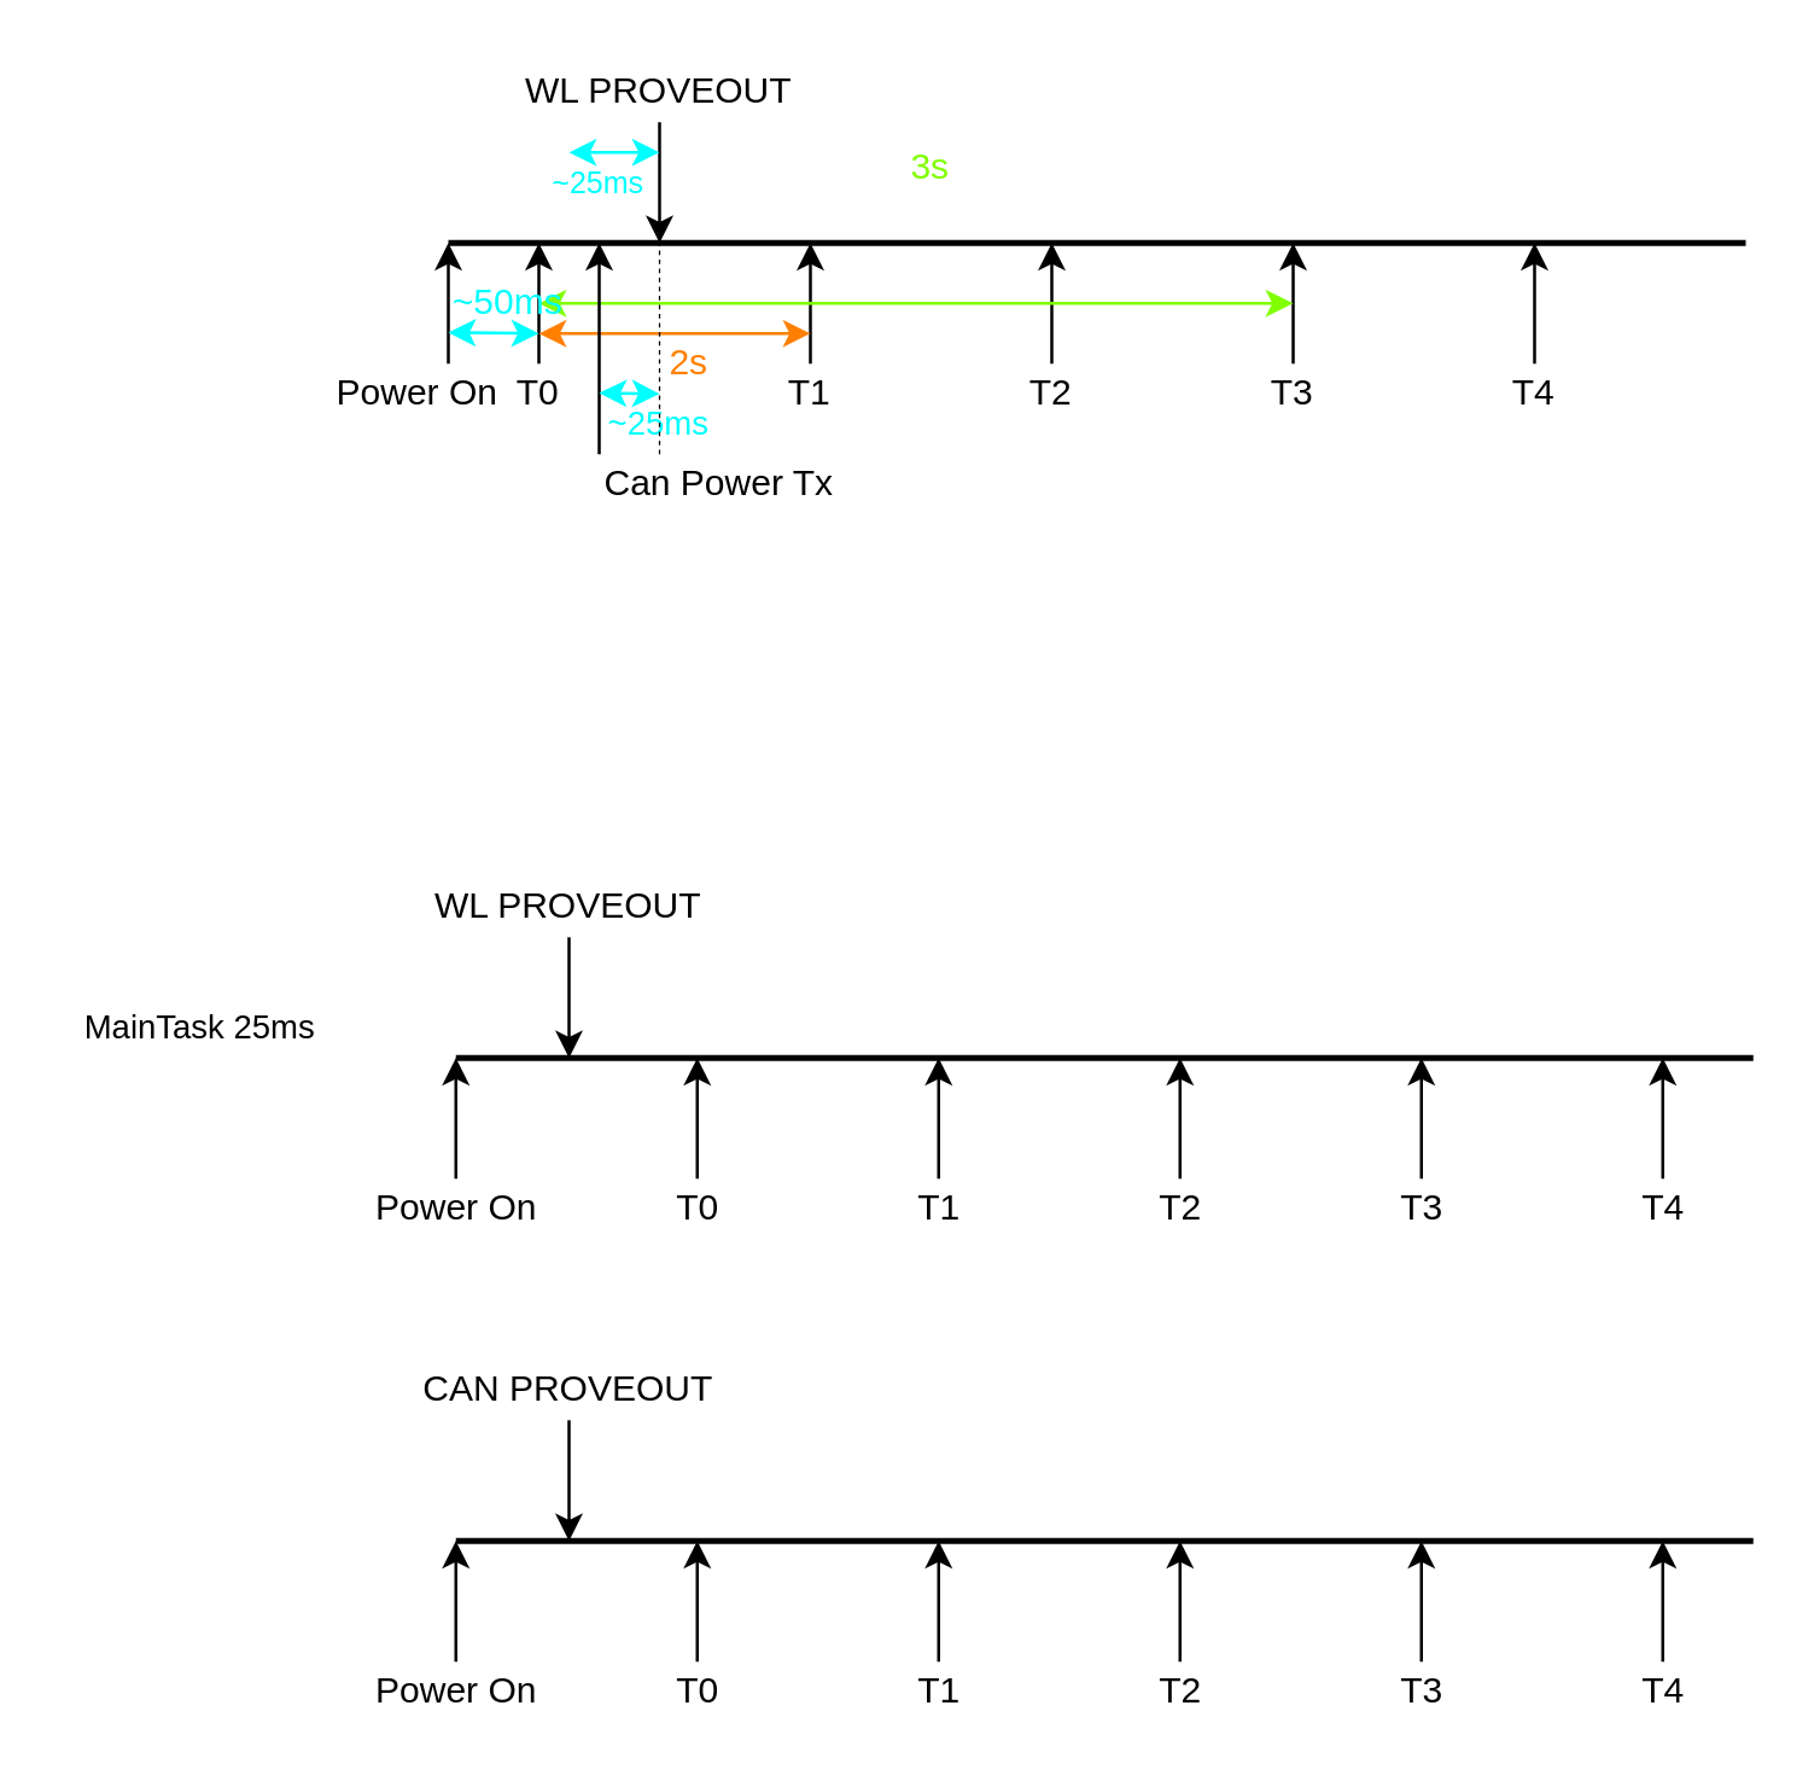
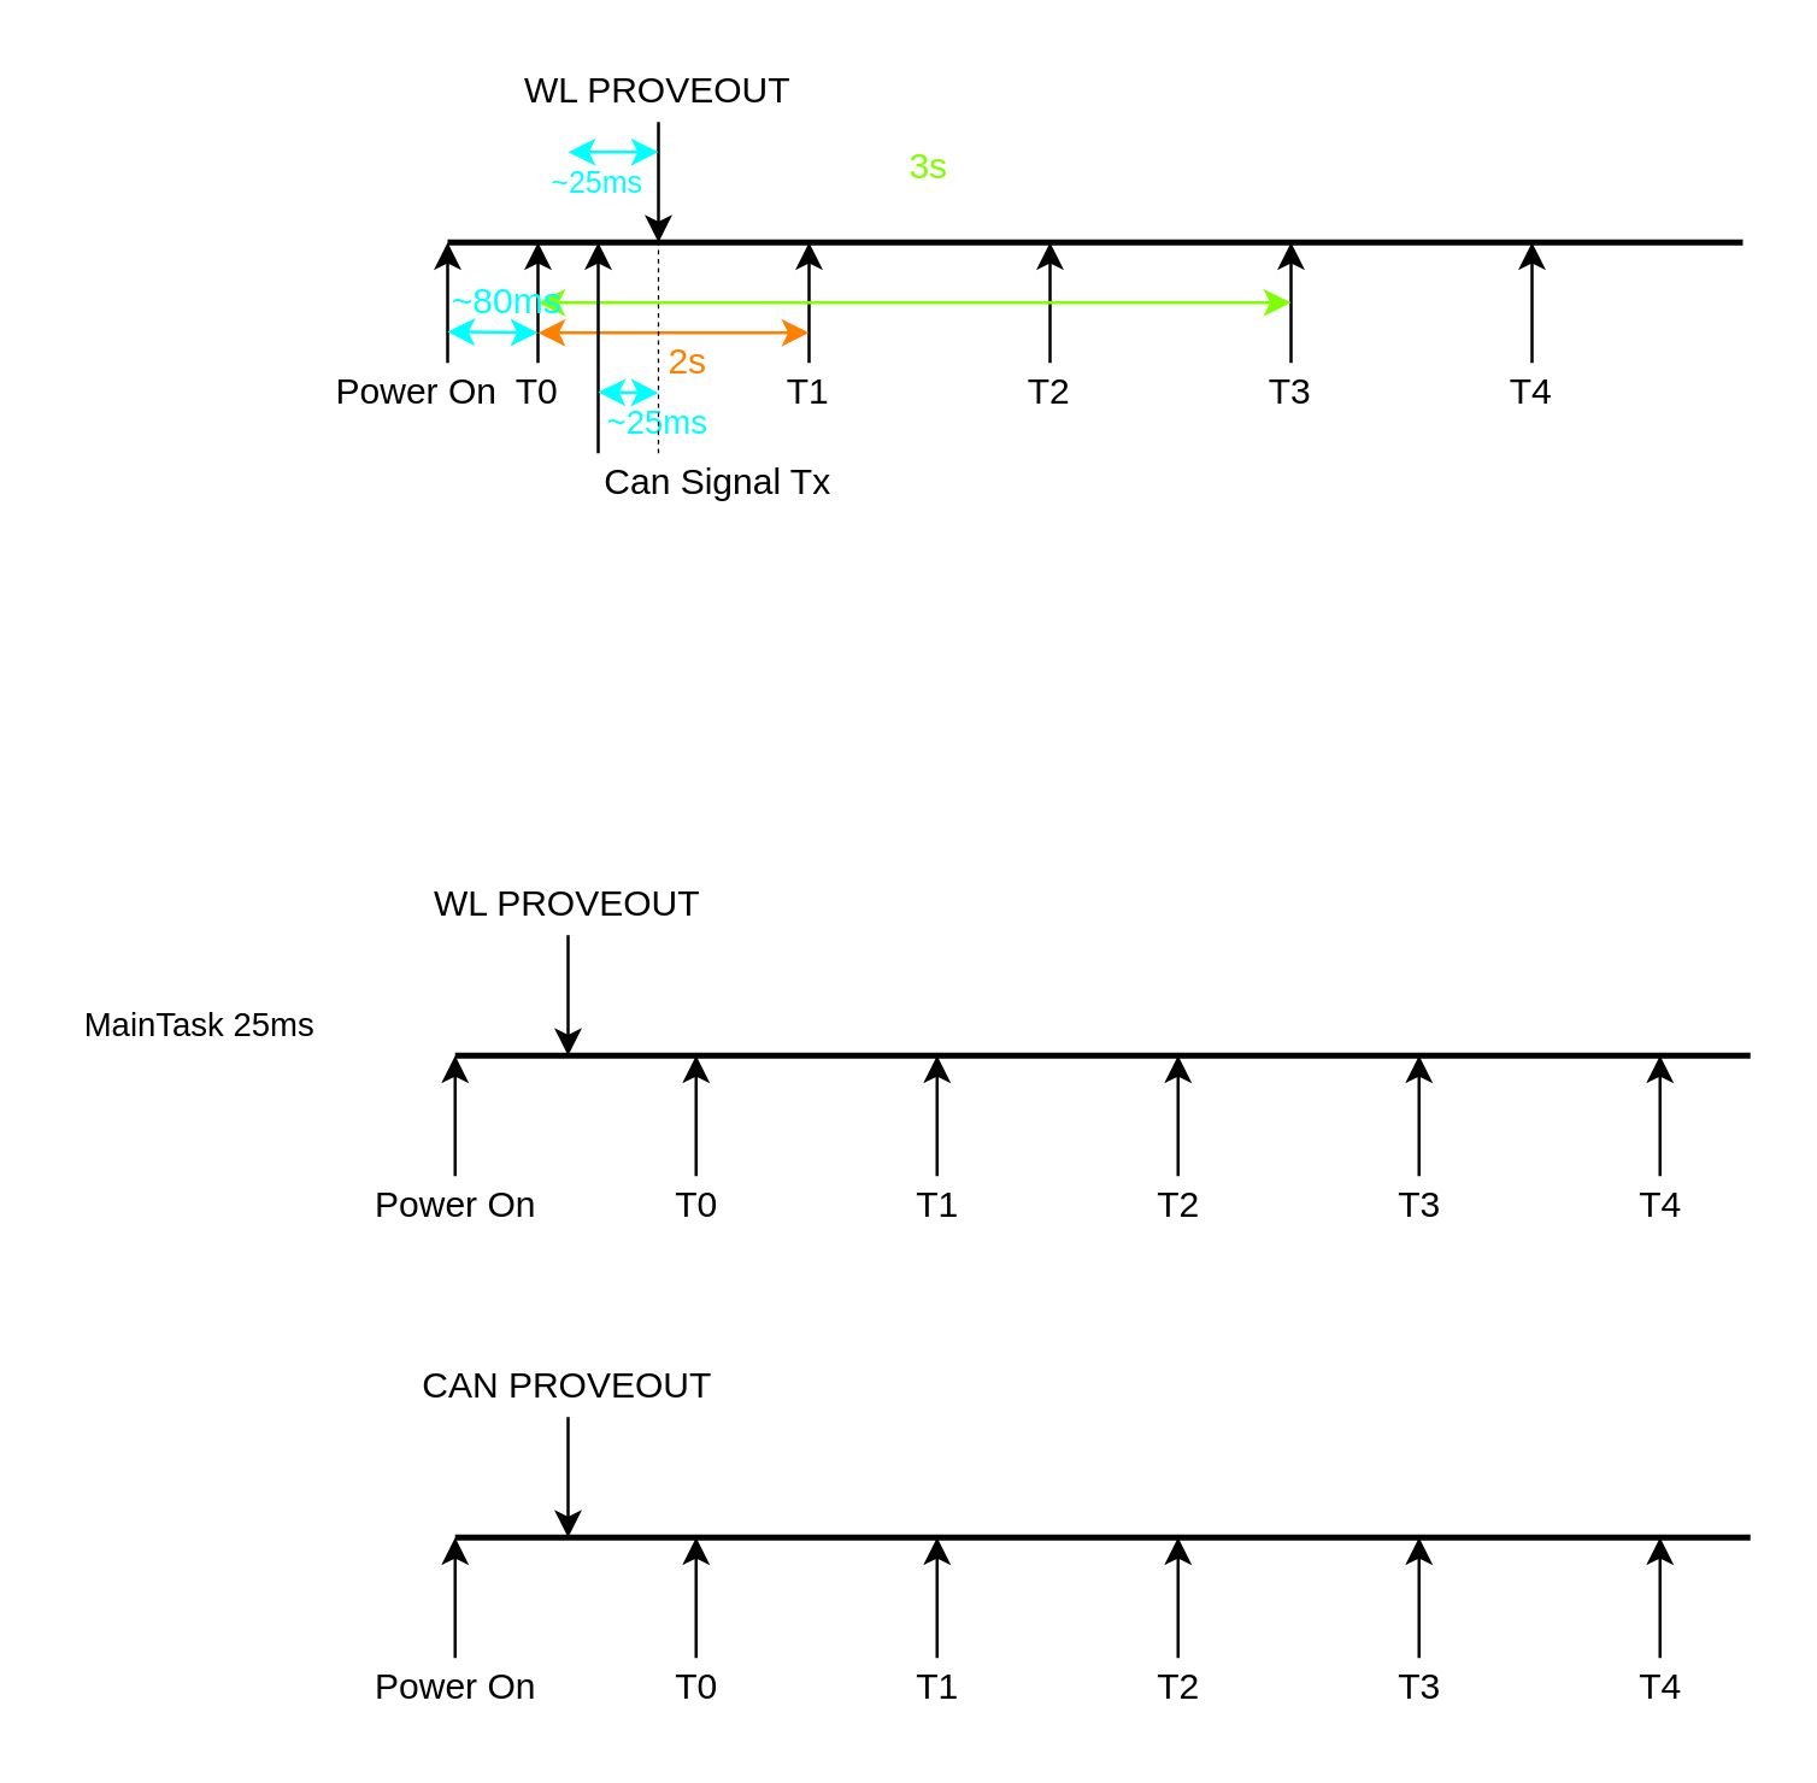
  <mxCell id="0" />
  <mxCell id="1" parent="0" />
  <mxCell id="2" value="" style="endArrow=none;html=1;strokeWidth=2;" parent="1" edge="1"><mxGeometry width="50" height="50" relative="1" as="geometry"><mxPoint x="148" y="80" as="sourcePoint" /><mxPoint x="578" y="80" as="targetPoint" /></mxGeometry></mxCell>
  <mxCell id="3" value="" style="endArrow=classic;html=1;" parent="1" edge="1"><mxGeometry width="50" height="50" relative="1" as="geometry"><mxPoint x="148" y="120" as="sourcePoint" /><mxPoint x="148" y="80" as="targetPoint" /></mxGeometry></mxCell>
  <mxCell id="4" value="Power On" style="text;html=1;strokeColor=none;fillColor=none;align=center;verticalAlign=middle;whiteSpace=wrap;rounded=0;" parent="1" vertex="1"><mxGeometry x="108" y="120" width="60" height="20" as="geometry" /></mxCell>
  <mxCell id="5" value="" style="endArrow=classic;html=1;" parent="1" edge="1"><mxGeometry width="50" height="50" relative="1" as="geometry"><mxPoint x="218" y="40" as="sourcePoint" /><mxPoint x="218" y="80" as="targetPoint" /></mxGeometry></mxCell>
  <mxCell id="6" value="" style="endArrow=classic;html=1;" parent="1" edge="1"><mxGeometry width="50" height="50" relative="1" as="geometry"><mxPoint x="178" y="120" as="sourcePoint" /><mxPoint x="178" y="80" as="targetPoint" /></mxGeometry></mxCell>
  <mxCell id="7" value="" style="endArrow=classic;html=1;" parent="1" edge="1"><mxGeometry width="50" height="50" relative="1" as="geometry"><mxPoint x="268" y="120" as="sourcePoint" /><mxPoint x="268" y="80" as="targetPoint" /></mxGeometry></mxCell>
  <mxCell id="8" value="" style="endArrow=classic;html=1;" parent="1" edge="1"><mxGeometry width="50" height="50" relative="1" as="geometry"><mxPoint x="348" y="120" as="sourcePoint" /><mxPoint x="348" y="80" as="targetPoint" /></mxGeometry></mxCell>
  <mxCell id="9" value="" style="endArrow=classic;html=1;" parent="1" edge="1"><mxGeometry width="50" height="50" relative="1" as="geometry"><mxPoint x="428" y="120" as="sourcePoint" /><mxPoint x="428" y="80" as="targetPoint" /></mxGeometry></mxCell>
  <mxCell id="10" value="" style="endArrow=classic;html=1;" parent="1" edge="1"><mxGeometry width="50" height="50" relative="1" as="geometry"><mxPoint x="508" y="120" as="sourcePoint" /><mxPoint x="508" y="80" as="targetPoint" /></mxGeometry></mxCell>
  <mxCell id="11" value="T0" style="text;html=1;strokeColor=none;fillColor=none;align=center;verticalAlign=middle;whiteSpace=wrap;rounded=0;" parent="1" vertex="1"><mxGeometry x="158" y="120" width="40" height="20" as="geometry" /></mxCell>
  <mxCell id="12" value="T1" style="text;html=1;strokeColor=none;fillColor=none;align=center;verticalAlign=middle;whiteSpace=wrap;rounded=0;" parent="1" vertex="1"><mxGeometry x="248" y="120" width="40" height="20" as="geometry" /></mxCell>
  <mxCell id="13" value="T2" style="text;html=1;strokeColor=none;fillColor=none;align=center;verticalAlign=middle;whiteSpace=wrap;rounded=0;" parent="1" vertex="1"><mxGeometry x="328" y="120" width="40" height="20" as="geometry" /></mxCell>
  <mxCell id="14" value="T3" style="text;html=1;strokeColor=none;fillColor=none;align=center;verticalAlign=middle;whiteSpace=wrap;rounded=0;" parent="1" vertex="1"><mxGeometry x="408" y="120" width="40" height="20" as="geometry" /></mxCell>
  <mxCell id="15" value="T4" style="text;html=1;strokeColor=none;fillColor=none;align=center;verticalAlign=middle;whiteSpace=wrap;rounded=0;" parent="1" vertex="1"><mxGeometry x="488" y="120" width="40" height="20" as="geometry" /></mxCell>
  <mxCell id="16" value="" style="endArrow=classic;startArrow=classic;html=1;strokeColor=#FF8000;exitX=0.75;exitY=1;exitDx=0;exitDy=0;" parent="1" edge="1" source="22"><mxGeometry width="50" height="50" relative="1" as="geometry"><mxPoint x="188" y="110" as="sourcePoint" /><mxPoint x="268" y="110" as="targetPoint" /></mxGeometry></mxCell>
  <mxCell id="17" value="&lt;font color=&quot;#ff8000&quot;&gt;2s&lt;/font&gt;" style="text;html=1;strokeColor=none;fillColor=none;align=center;verticalAlign=middle;whiteSpace=wrap;rounded=0;" parent="1" vertex="1"><mxGeometry x="208" y="110" width="40" height="20" as="geometry" /></mxCell>
  <mxCell id="18" value="" style="endArrow=classic;startArrow=classic;html=1;strokeColor=#80FF00;exitX=0.75;exitY=0.5;exitDx=0;exitDy=0;exitPerimeter=0;" parent="1" edge="1" source="22"><mxGeometry width="50" height="50" relative="1" as="geometry"><mxPoint x="188" y="100" as="sourcePoint" /><mxPoint x="428" y="100" as="targetPoint" /></mxGeometry></mxCell>
  <mxCell id="19" value="&lt;font color=&quot;#80ff00&quot;&gt;3s&lt;/font&gt;" style="text;html=1;strokeColor=none;fillColor=none;align=center;verticalAlign=middle;whiteSpace=wrap;rounded=0;" parent="1" vertex="1"><mxGeometry x="288" y="45" width="40" height="20" as="geometry" /></mxCell>
  <mxCell id="20" value="WL PROVEOUT" style="text;html=1;strokeColor=none;fillColor=none;align=center;verticalAlign=middle;whiteSpace=wrap;rounded=0;" parent="1" vertex="1"><mxGeometry x="168" y="20" width="100" height="20" as="geometry" /></mxCell>
  <mxCell id="21" value="" style="endArrow=classic;startArrow=classic;html=1;strokeWidth=1;strokeColor=#00FFFF;entryX=0.75;entryY=1;entryDx=0;entryDy=0;" parent="1" target="22" edge="1"><mxGeometry width="50" height="50" relative="1" as="geometry"><mxPoint x="148" y="109.66" as="sourcePoint" /><mxPoint x="168" y="110" as="targetPoint" /></mxGeometry></mxCell>
- <mxCell id="22" value="&lt;font color=&quot;#00ffff&quot;&gt;~50ms&lt;/font&gt;" style="text;html=1;strokeColor=none;fillColor=none;align=center;verticalAlign=middle;whiteSpace=wrap;rounded=0;" parent="1" vertex="1"><mxGeometry x="148" y="90" width="40" height="20" as="geometry" /></mxCell>
+ <mxCell id="22" value="&lt;font color=&quot;#00ffff&quot;&gt;~80ms&lt;/font&gt;" style="text;html=1;strokeColor=none;fillColor=none;align=center;verticalAlign=middle;whiteSpace=wrap;rounded=0;" parent="1" vertex="1"><mxGeometry x="148" y="90" width="40" height="20" as="geometry" /></mxCell>
  <mxCell id="23" value="" style="endArrow=classic;startArrow=classic;html=1;strokeColor=#00FFFF;strokeWidth=1;entryX=1;entryY=0;entryDx=0;entryDy=0;" parent="1" target="24" edge="1"><mxGeometry width="50" height="50" relative="1" as="geometry"><mxPoint x="188" y="50" as="sourcePoint" /><mxPoint x="218" y="50" as="targetPoint" /></mxGeometry></mxCell>
  <mxCell id="24" value="&lt;font color=&quot;#00ffff&quot; style=&quot;font-size: 10px&quot;&gt;~25ms&lt;/font&gt;" style="text;html=1;strokeColor=none;fillColor=none;align=center;verticalAlign=middle;whiteSpace=wrap;rounded=0;" parent="1" vertex="1"><mxGeometry x="178" y="50" width="40" height="20" as="geometry" /></mxCell>
  <mxCell id="25" value="" style="endArrow=classic;html=1;rounded=0;" parent="1" edge="1"><mxGeometry width="50" height="50" relative="1" as="geometry"><mxPoint x="198" y="150" as="sourcePoint" /><mxPoint x="198" y="80" as="targetPoint" /></mxGeometry></mxCell>
- <mxCell id="26" value="Can Power Tx" style="text;html=1;strokeColor=none;fillColor=none;align=center;verticalAlign=middle;whiteSpace=wrap;rounded=0;" parent="1" vertex="1"><mxGeometry x="198" y="150" width="80" height="20" as="geometry" /></mxCell>
+ <mxCell id="26" value="Can Signal Tx" style="text;html=1;strokeColor=none;fillColor=none;align=center;verticalAlign=middle;whiteSpace=wrap;rounded=0;" parent="1" vertex="1"><mxGeometry x="198" y="150" width="80" height="20" as="geometry" /></mxCell>
  <mxCell id="27" value="&lt;font color=&quot;#00ffff&quot; style=&quot;font-size: 11px&quot;&gt;~25ms&lt;/font&gt;" style="text;html=1;strokeColor=none;fillColor=none;align=center;verticalAlign=middle;whiteSpace=wrap;rounded=0;fontSize=12;" parent="1" vertex="1"><mxGeometry x="198" y="130" width="40" height="20" as="geometry" /></mxCell>
  <mxCell id="28" value="" style="endArrow=none;html=1;rounded=0;fontSize=11;strokeWidth=0.5;dashed=1;" parent="1" edge="1"><mxGeometry width="50" height="50" relative="1" as="geometry"><mxPoint x="218" y="150" as="sourcePoint" /><mxPoint x="218" y="80" as="targetPoint" /></mxGeometry></mxCell>
  <mxCell id="29" value="MainTask 25ms" style="text;html=1;strokeColor=none;fillColor=none;align=center;verticalAlign=middle;whiteSpace=wrap;rounded=0;fontSize=11;" parent="1" vertex="1"><mxGeometry x="20.5" y="325" width="90" height="30" as="geometry" /></mxCell>
  <mxCell id="30" value="" style="endArrow=classic;startArrow=classic;html=1;strokeWidth=1;strokeColor=#00FFFF;" parent="1" edge="1"><mxGeometry width="50" height="50" relative="1" as="geometry"><mxPoint x="198" y="129.66" as="sourcePoint" /><mxPoint x="218" y="130" as="targetPoint" /></mxGeometry></mxCell>
  <mxCell id="31" value="" style="endArrow=none;html=1;strokeWidth=2;" edge="1" parent="1"><mxGeometry width="50" height="50" relative="1" as="geometry"><mxPoint x="150.5" y="350" as="sourcePoint" /><mxPoint x="580.5" y="350" as="targetPoint" /></mxGeometry></mxCell>
  <mxCell id="32" value="" style="endArrow=classic;html=1;" edge="1" parent="1"><mxGeometry width="50" height="50" relative="1" as="geometry"><mxPoint x="150.5" y="390" as="sourcePoint" /><mxPoint x="150.5" y="350" as="targetPoint" /></mxGeometry></mxCell>
  <mxCell id="33" value="Power On" style="text;html=1;strokeColor=none;fillColor=none;align=center;verticalAlign=middle;whiteSpace=wrap;rounded=0;" vertex="1" parent="1"><mxGeometry x="120.5" y="390" width="60" height="20" as="geometry" /></mxCell>
  <mxCell id="34" value="" style="endArrow=none;html=1;strokeWidth=2;" edge="1" parent="1"><mxGeometry width="50" height="50" relative="1" as="geometry"><mxPoint x="150.5" y="510" as="sourcePoint" /><mxPoint x="580.5" y="510" as="targetPoint" /></mxGeometry></mxCell>
  <mxCell id="35" value="" style="endArrow=classic;html=1;" edge="1" parent="1"><mxGeometry width="50" height="50" relative="1" as="geometry"><mxPoint x="150.5" y="550" as="sourcePoint" /><mxPoint x="150.5" y="510" as="targetPoint" /></mxGeometry></mxCell>
  <mxCell id="36" value="Power On" style="text;html=1;strokeColor=none;fillColor=none;align=center;verticalAlign=middle;whiteSpace=wrap;rounded=0;" vertex="1" parent="1"><mxGeometry x="120.5" y="550" width="60" height="20" as="geometry" /></mxCell>
  <mxCell id="37" value="" style="endArrow=classic;html=1;" edge="1" parent="1"><mxGeometry width="50" height="50" relative="1" as="geometry"><mxPoint x="230.5" y="390" as="sourcePoint" /><mxPoint x="230.5" y="350" as="targetPoint" /></mxGeometry></mxCell>
  <mxCell id="38" value="" style="endArrow=classic;html=1;" edge="1" parent="1"><mxGeometry width="50" height="50" relative="1" as="geometry"><mxPoint x="310.5" y="390" as="sourcePoint" /><mxPoint x="310.5" y="350" as="targetPoint" /></mxGeometry></mxCell>
  <mxCell id="39" value="" style="endArrow=classic;html=1;" edge="1" parent="1"><mxGeometry width="50" height="50" relative="1" as="geometry"><mxPoint x="390.5" y="390" as="sourcePoint" /><mxPoint x="390.5" y="350" as="targetPoint" /></mxGeometry></mxCell>
  <mxCell id="40" value="" style="endArrow=classic;html=1;" edge="1" parent="1"><mxGeometry width="50" height="50" relative="1" as="geometry"><mxPoint x="470.5" y="390" as="sourcePoint" /><mxPoint x="470.5" y="350" as="targetPoint" /></mxGeometry></mxCell>
  <mxCell id="41" value="" style="endArrow=classic;html=1;" edge="1" parent="1"><mxGeometry width="50" height="50" relative="1" as="geometry"><mxPoint x="550.5" y="390" as="sourcePoint" /><mxPoint x="550.5" y="350" as="targetPoint" /></mxGeometry></mxCell>
  <mxCell id="42" value="T0" style="text;html=1;strokeColor=none;fillColor=none;align=center;verticalAlign=middle;whiteSpace=wrap;rounded=0;" vertex="1" parent="1"><mxGeometry x="210.5" y="390" width="40" height="20" as="geometry" /></mxCell>
  <mxCell id="43" value="T1" style="text;html=1;strokeColor=none;fillColor=none;align=center;verticalAlign=middle;whiteSpace=wrap;rounded=0;" vertex="1" parent="1"><mxGeometry x="290.5" y="390" width="40" height="20" as="geometry" /></mxCell>
  <mxCell id="44" value="T2" style="text;html=1;strokeColor=none;fillColor=none;align=center;verticalAlign=middle;whiteSpace=wrap;rounded=0;" vertex="1" parent="1"><mxGeometry x="370.5" y="390" width="40" height="20" as="geometry" /></mxCell>
  <mxCell id="45" value="T3" style="text;html=1;strokeColor=none;fillColor=none;align=center;verticalAlign=middle;whiteSpace=wrap;rounded=0;" vertex="1" parent="1"><mxGeometry x="450.5" y="390" width="40" height="20" as="geometry" /></mxCell>
  <mxCell id="46" value="T4" style="text;html=1;strokeColor=none;fillColor=none;align=center;verticalAlign=middle;whiteSpace=wrap;rounded=0;" vertex="1" parent="1"><mxGeometry x="530.5" y="390" width="40" height="20" as="geometry" /></mxCell>
  <mxCell id="47" value="" style="endArrow=classic;html=1;" edge="1" parent="1"><mxGeometry width="50" height="50" relative="1" as="geometry"><mxPoint x="230.5" y="550" as="sourcePoint" /><mxPoint x="230.5" y="510" as="targetPoint" /></mxGeometry></mxCell>
  <mxCell id="48" value="" style="endArrow=classic;html=1;" edge="1" parent="1"><mxGeometry width="50" height="50" relative="1" as="geometry"><mxPoint x="310.5" y="550" as="sourcePoint" /><mxPoint x="310.5" y="510" as="targetPoint" /></mxGeometry></mxCell>
  <mxCell id="49" value="" style="endArrow=classic;html=1;" edge="1" parent="1"><mxGeometry width="50" height="50" relative="1" as="geometry"><mxPoint x="390.5" y="550" as="sourcePoint" /><mxPoint x="390.5" y="510" as="targetPoint" /></mxGeometry></mxCell>
  <mxCell id="50" value="" style="endArrow=classic;html=1;" edge="1" parent="1"><mxGeometry width="50" height="50" relative="1" as="geometry"><mxPoint x="470.5" y="550" as="sourcePoint" /><mxPoint x="470.5" y="510" as="targetPoint" /></mxGeometry></mxCell>
  <mxCell id="51" value="" style="endArrow=classic;html=1;" edge="1" parent="1"><mxGeometry width="50" height="50" relative="1" as="geometry"><mxPoint x="550.5" y="550" as="sourcePoint" /><mxPoint x="550.5" y="510" as="targetPoint" /></mxGeometry></mxCell>
  <mxCell id="52" value="T0" style="text;html=1;strokeColor=none;fillColor=none;align=center;verticalAlign=middle;whiteSpace=wrap;rounded=0;" vertex="1" parent="1"><mxGeometry x="210.5" y="550" width="40" height="20" as="geometry" /></mxCell>
  <mxCell id="53" value="T1" style="text;html=1;strokeColor=none;fillColor=none;align=center;verticalAlign=middle;whiteSpace=wrap;rounded=0;" vertex="1" parent="1"><mxGeometry x="290.5" y="550" width="40" height="20" as="geometry" /></mxCell>
  <mxCell id="54" value="T2" style="text;html=1;strokeColor=none;fillColor=none;align=center;verticalAlign=middle;whiteSpace=wrap;rounded=0;" vertex="1" parent="1"><mxGeometry x="370.5" y="550" width="40" height="20" as="geometry" /></mxCell>
  <mxCell id="55" value="T3" style="text;html=1;strokeColor=none;fillColor=none;align=center;verticalAlign=middle;whiteSpace=wrap;rounded=0;" vertex="1" parent="1"><mxGeometry x="450.5" y="550" width="40" height="20" as="geometry" /></mxCell>
  <mxCell id="56" value="T4" style="text;html=1;strokeColor=none;fillColor=none;align=center;verticalAlign=middle;whiteSpace=wrap;rounded=0;" vertex="1" parent="1"><mxGeometry x="530.5" y="550" width="40" height="20" as="geometry" /></mxCell>
  <mxCell id="57" value="" style="endArrow=classic;html=1;" edge="1" parent="1"><mxGeometry width="50" height="50" relative="1" as="geometry"><mxPoint x="188" y="310" as="sourcePoint" /><mxPoint x="188" y="350" as="targetPoint" /></mxGeometry></mxCell>
  <mxCell id="58" value="WL PROVEOUT" style="text;html=1;strokeColor=none;fillColor=none;align=center;verticalAlign=middle;whiteSpace=wrap;rounded=0;" vertex="1" parent="1"><mxGeometry x="138" y="290" width="100" height="20" as="geometry" /></mxCell>
  <mxCell id="59" value="" style="endArrow=classic;html=1;" edge="1" parent="1"><mxGeometry width="50" height="50" relative="1" as="geometry"><mxPoint x="188" y="470" as="sourcePoint" /><mxPoint x="188" y="510" as="targetPoint" /></mxGeometry></mxCell>
  <mxCell id="60" value="CAN PROVEOUT" style="text;html=1;strokeColor=none;fillColor=none;align=center;verticalAlign=middle;whiteSpace=wrap;rounded=0;" vertex="1" parent="1"><mxGeometry x="138" y="450" width="100" height="20" as="geometry" /></mxCell>
